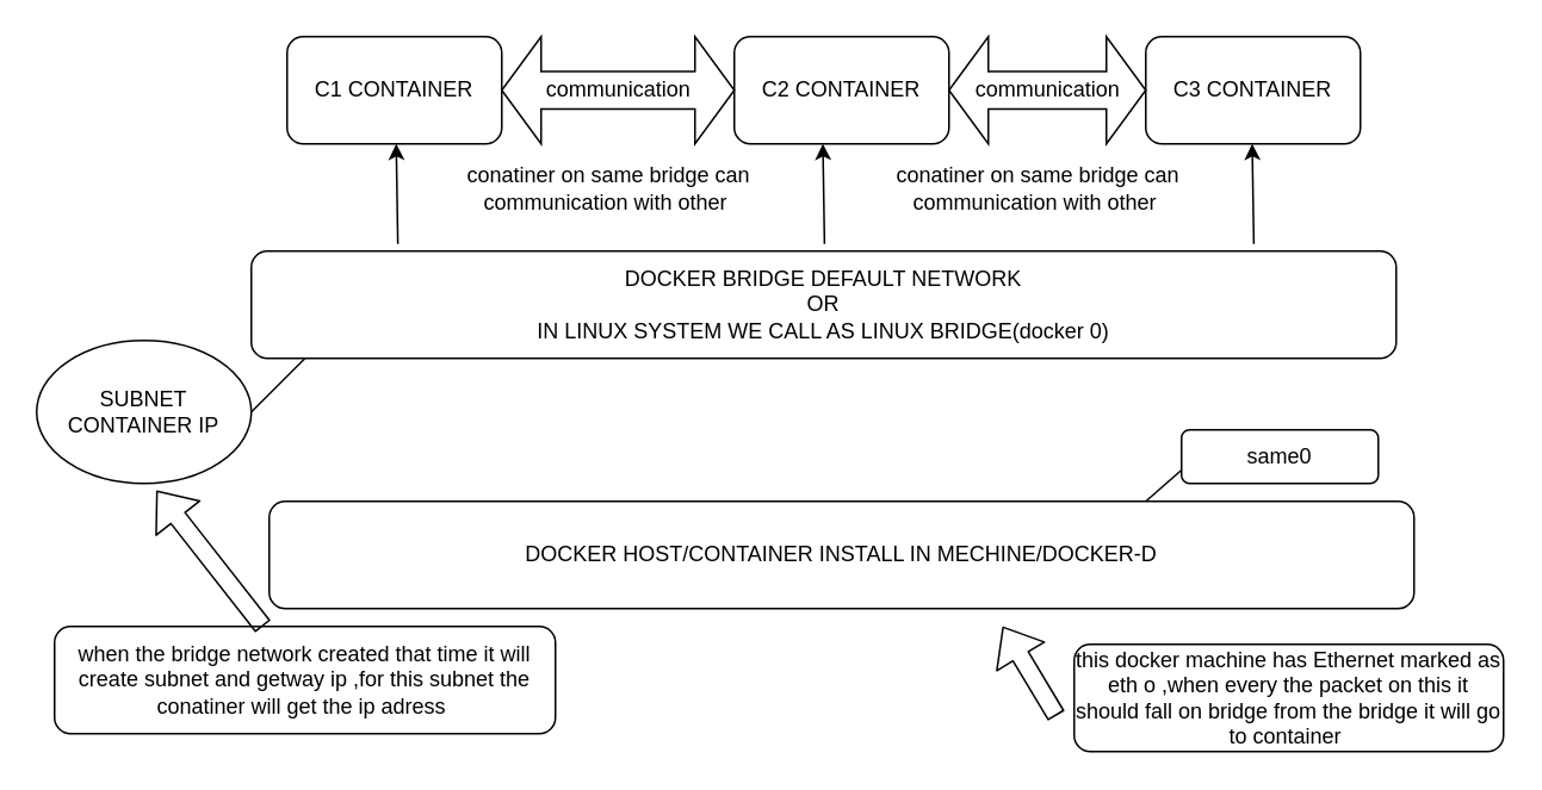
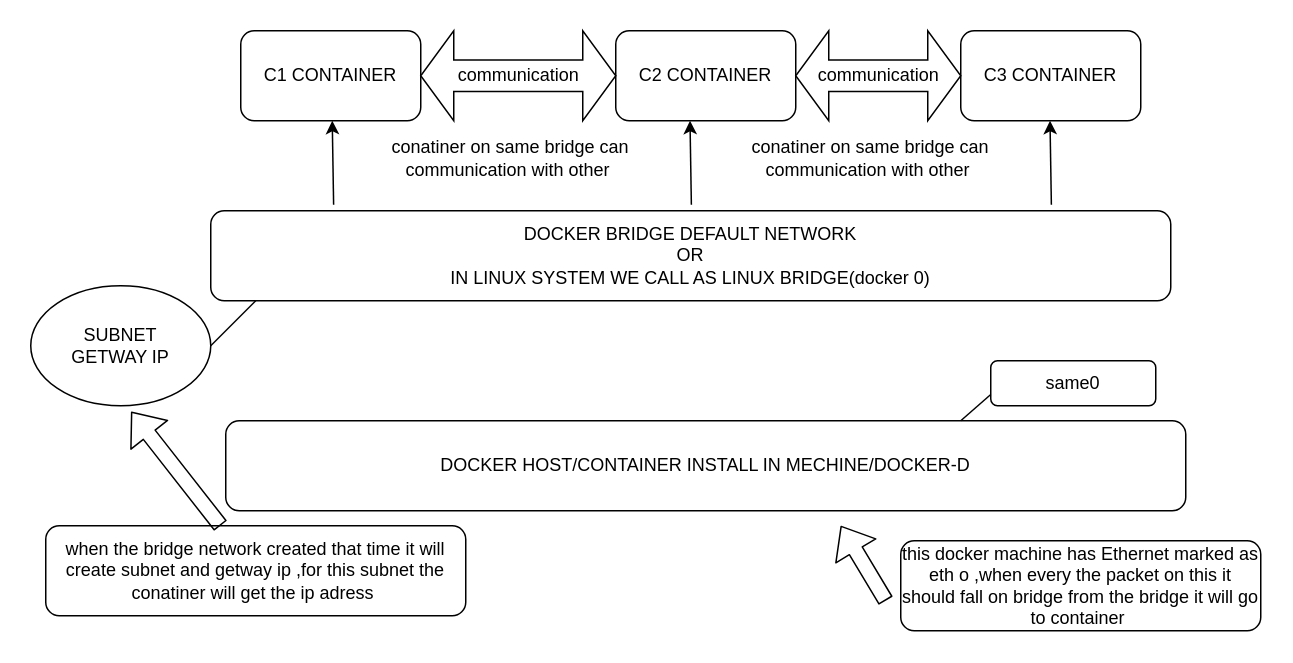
  <mxCell id="0" />
  <mxCell id="1" parent="0" />
  <mxCell id="2" value="DOCKER HOST/CONTAINER INSTALL IN MECHINE/DOCKER-D" style="rounded=1;whiteSpace=wrap;html=1;" vertex="1" parent="1"><mxGeometry x="150" y="280" width="640" height="60" as="geometry" /></mxCell>
  <mxCell id="3" value="DOCKER BRIDGE DEFAULT NETWORK&lt;br&gt;OR&lt;br&gt;IN LINUX SYSTEM WE CALL AS LINUX BRIDGE(docker 0)" style="rounded=1;whiteSpace=wrap;html=1;" vertex="1" parent="1"><mxGeometry x="140" y="140" width="640" height="60" as="geometry" /></mxCell>
  <mxCell id="4" value="C1 CONTAINER" style="rounded=1;whiteSpace=wrap;html=1;" vertex="1" parent="1"><mxGeometry x="160" y="20" width="120" height="60" as="geometry" /></mxCell>
  <mxCell id="5" value="C2 CONTAINER" style="rounded=1;whiteSpace=wrap;html=1;" vertex="1" parent="1"><mxGeometry x="410" y="20" width="120" height="60" as="geometry" /></mxCell>
  <mxCell id="6" value="C3 CONTAINER" style="rounded=1;whiteSpace=wrap;html=1;" vertex="1" parent="1"><mxGeometry x="640" y="20" width="120" height="60" as="geometry" /></mxCell>
  <mxCell id="7" value="" style="endArrow=classic;html=1;exitX=0.128;exitY=-0.067;exitDx=0;exitDy=0;exitPerimeter=0;" edge="1" parent="1" source="3"><mxGeometry width="50" height="50" relative="1" as="geometry"><mxPoint x="221" y="130" as="sourcePoint" /><mxPoint x="221" y="80" as="targetPoint" /></mxGeometry></mxCell>
  <mxCell id="8" value="" style="endArrow=classic;html=1;exitX=0.128;exitY=-0.067;exitDx=0;exitDy=0;exitPerimeter=0;" edge="1" parent="1"><mxGeometry width="50" height="50" relative="1" as="geometry"><mxPoint x="460.42" y="135.98" as="sourcePoint" /><mxPoint x="459.5" y="80" as="targetPoint" /></mxGeometry></mxCell>
  <mxCell id="9" value="" style="endArrow=classic;html=1;exitX=0.128;exitY=-0.067;exitDx=0;exitDy=0;exitPerimeter=0;" edge="1" parent="1"><mxGeometry width="50" height="50" relative="1" as="geometry"><mxPoint x="700.42" y="135.98" as="sourcePoint" /><mxPoint x="699.5" y="80" as="targetPoint" /></mxGeometry></mxCell>
- <mxCell id="10" value="SUBNET&lt;br&gt;CONTAINER IP" style="ellipse;whiteSpace=wrap;html=1;" vertex="1" parent="1"><mxGeometry y="190" width="120" height="80" as="geometry" x="20" /></mxCell>
+ <mxCell id="10" value="SUBNET&lt;br&gt;GETWAY IP" style="ellipse;whiteSpace=wrap;html=1;" vertex="1" parent="1"><mxGeometry y="190" width="120" height="80" as="geometry" x="20" /></mxCell>
  <mxCell id="11" value="" style="endArrow=none;html=1;" edge="1" parent="1"><mxGeometry width="50" height="50" relative="1" as="geometry"><mxPoint x="140" y="230" as="sourcePoint" /><mxPoint x="170" y="200" as="targetPoint" /></mxGeometry></mxCell>
  <mxCell id="12" value="when the bridge network created that time it will create subnet and getway ip ,for this subnet the conatiner will get the ip adress&amp;nbsp;" style="rounded=1;whiteSpace=wrap;html=1;" vertex="1" parent="1"><mxGeometry x="30" y="350" width="280" height="60" as="geometry" /></mxCell>
  <mxCell id="13" value="" style="shape=flexArrow;endArrow=classic;html=1;entryX=0.558;entryY=1.05;entryDx=0;entryDy=0;entryPerimeter=0;" edge="1" parent="1" source="12" target="10"><mxGeometry width="50" height="50" relative="1" as="geometry"><mxPoint x="180" y="260" as="sourcePoint" /><mxPoint x="70" y="280" as="targetPoint" /></mxGeometry></mxCell>
  <mxCell id="14" value="same0" style="rounded=1;whiteSpace=wrap;html=1;" vertex="1" parent="1"><mxGeometry x="660" y="240" width="110" height="30" as="geometry" /></mxCell>
  <mxCell id="15" value="" style="endArrow=none;html=1;entryX=0;entryY=0.75;entryDx=0;entryDy=0;" edge="1" parent="1" target="14"><mxGeometry width="50" height="50" relative="1" as="geometry"><mxPoint x="640" y="280" as="sourcePoint" /><mxPoint x="680" y="240" as="targetPoint" /></mxGeometry></mxCell>
  <mxCell id="16" value="this docker machine has Ethernet marked as eth o ,when every the packet on this it should fall on bridge from the bridge it will go to container&amp;nbsp;" style="rounded=1;whiteSpace=wrap;html=1;" vertex="1" parent="1"><mxGeometry x="600" y="360" width="240" height="60" as="geometry" /></mxCell>
  <mxCell id="17" value="" style="shape=flexArrow;endArrow=classic;html=1;" edge="1" parent="1"><mxGeometry width="50" height="50" relative="1" as="geometry"><mxPoint x="590" y="400" as="sourcePoint" /><mxPoint x="560" y="350" as="targetPoint" /></mxGeometry></mxCell>
  <mxCell id="18" value="communication" style="html=1;shadow=0;dashed=0;align=center;verticalAlign=middle;shape=mxgraph.arrows2.twoWayArrow;dy=0.65;dx=22;" vertex="1" parent="1"><mxGeometry x="280" y="20" width="130" height="60" as="geometry" /></mxCell>
  <mxCell id="19" value="communication" style="html=1;shadow=0;dashed=0;align=center;verticalAlign=middle;shape=mxgraph.arrows2.twoWayArrow;dy=0.65;dx=22;" vertex="1" parent="1"><mxGeometry x="530" y="20" width="110" height="60" as="geometry" /></mxCell>
  <mxCell id="20" value="conatiner on same bridge can communication with other&amp;nbsp;" style="text;html=1;strokeColor=none;fillColor=none;align=center;verticalAlign=middle;whiteSpace=wrap;rounded=0;" vertex="1" parent="1"><mxGeometry x="230" y="90" width="220" height="30" as="geometry" /></mxCell>
  <mxCell id="21" value="conatiner on same bridge can communication with other&amp;nbsp;" style="text;html=1;strokeColor=none;fillColor=none;align=center;verticalAlign=middle;whiteSpace=wrap;rounded=0;" vertex="1" parent="1"><mxGeometry x="470" y="90" width="220" height="30" as="geometry" /></mxCell>
